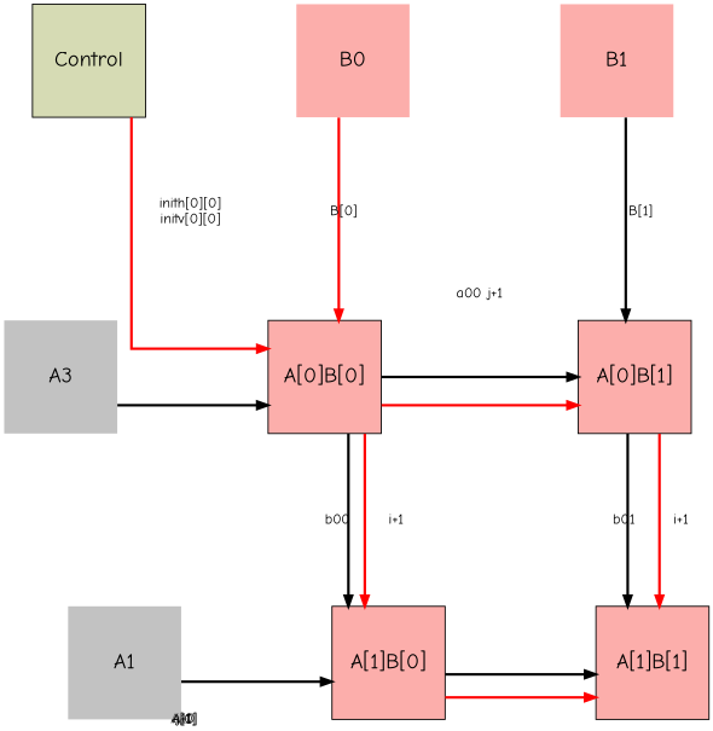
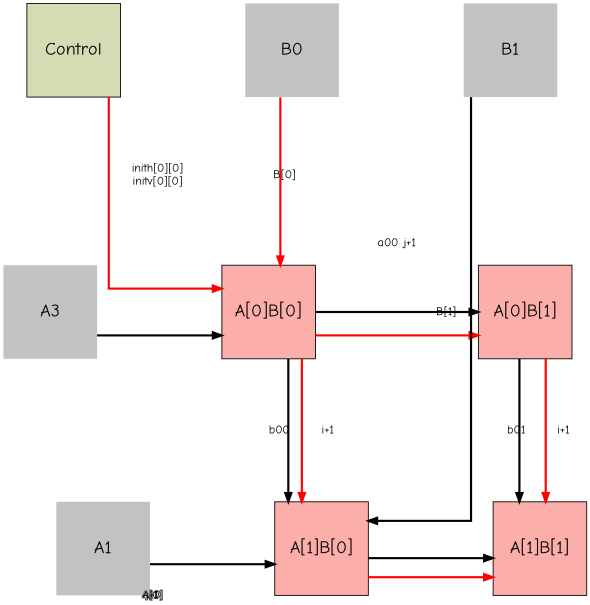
  digraph {
    fontname="Comic Neue"
    splines=ortho
    node [fillcolor="#F9706B90" fixedsize=true fontname="Comic Neue" fontsize=21 shape=square style=filled]
    edge [fontname="Comic Neue" minlen=4 penwidth=2.5]
    n1 [height=1.5 label="A[0]B[0]" width=1.5]
    n2 [height=1.5 label="A[0]B[1]" width=1.5]
    n3 [color="#00000000" fillcolor="#99999999" height=1.5 label=A3 penwidth=2.5 width=1.5]
    n4 [height=1.5 label="A[1]B[0]" width=1.5]
    n5 [height=1.5 label="A[1]B[1]" width=1.5]
    A1 [color="#00000000" fillcolor="#99999999" height=1.5 penwidth=2.5 width=1.5]
    n7 [fillcolor="#D6DBB4" height=1.5 label=Control width=1.5]
-   B0 [color="#00000000" height=1.5 penwidth=2.5 width=1.5]
-   B1 [color="#00000000" height=1.5 penwidth=2.5 width=1.5]
+   B0 [color="#00000000" fillcolor="#99999999" height=1.5 penwidth=2.5 width=1.5]
+   B1 [color="#00000000" fillcolor="#99999999" height=1.5 penwidth=2.5 width=1.5]
    subgraph sub_1 {
      rank=same
      n1
      n2
      n3
    }
    subgraph sub_2 {
      rank=same
      n4
      n5
      A1
    }
    subgraph sub_3 {
      rank=same
      n7
      B0
      B1
    }
    n1 -> n2 [style=invis]
    n1 -> n2 [label=a00]
    n1 -> n2 [color=red label="j+1"]
    n1 -> n4 [label=b00]
    n1 -> n4 [color=red label="i+1"]
    n2 -> n5 [label=b01]
    n2 -> n5 [color=red label="i+1"]
    n3 -> n1 [style=invis]
    n3 -> n1 [label="A[0]"]
    n4 -> n5 [style=invis]
    n4 -> n5 [label=a10]
    n4 -> n5 [color=red label="j+1"]
    A1 -> n4 [style=invis]
    A1 -> n4 [label="A[1]"]
    n7 -> n1 [color=red label="inith[0][0]\ninitv[0][0]"]
    n7 -> B0 [style=invis]
    B0 -> n1 [color=red label="B[0]"]
    B0 -> B1 [style=invis]
-   B1 -> n2 [label="B[1]"]
+   B1 -> n4 [label="B[1]"]
  }
